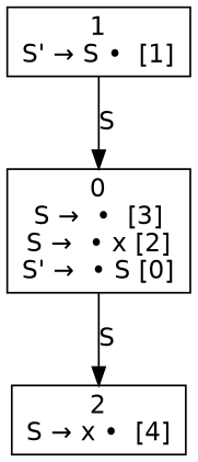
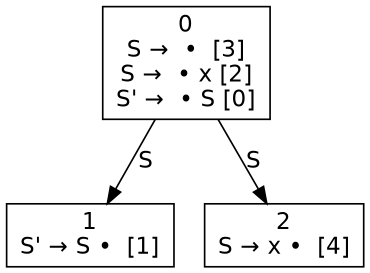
  digraph {
    node [fontname=Helvetica shape=box]
    edge [fontname=Helvetica]
    n1 [label=<0<br />S →  •  [3]<br />S →  • x [2]<br />S' →  • S [0]>]
    n2 [label=<1<br />S' → S •  [1]>]
    n3 [label=<2<br />S → x •  [4]>]
-   n2 -> n1 [label=S]
+   n1 -> n2 [label=S]
    n1 -> n3 [label=S]
  }
